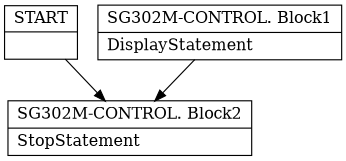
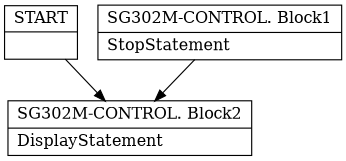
  digraph {
    node [shape=record]
    edge [arrowtail=empty]
    n1 [label="{START|}"]
-   n2 [label="{SG302M-CONTROL. Block2|StopStatement\l}"]
-   n3 [label="{SG302M-CONTROL. Block1|DisplayStatement\l}"]
+   n2 [label="{SG302M-CONTROL. Block2|DisplayStatement\l}"]
+   n3 [label="{SG302M-CONTROL. Block1|StopStatement\l}"]
    n1 -> n2
    n3 -> n2
  }
